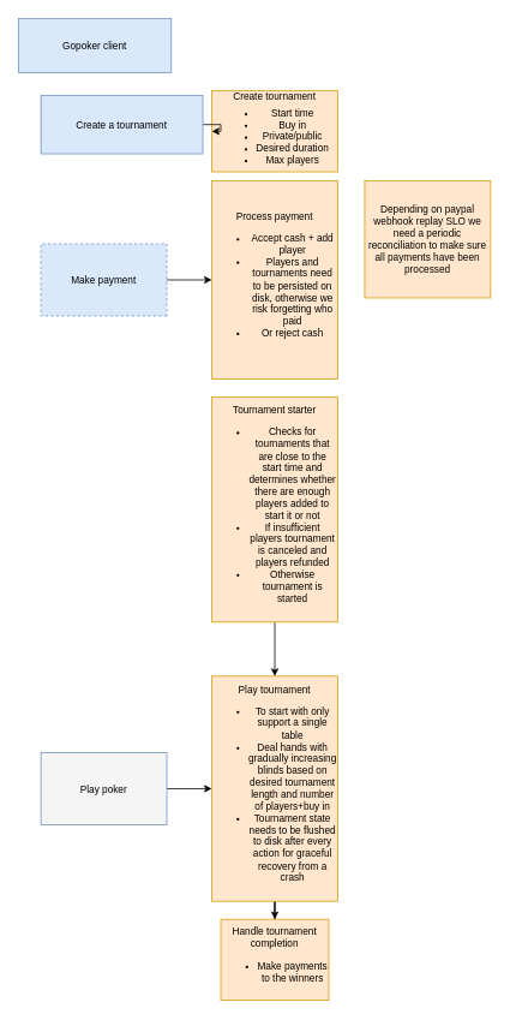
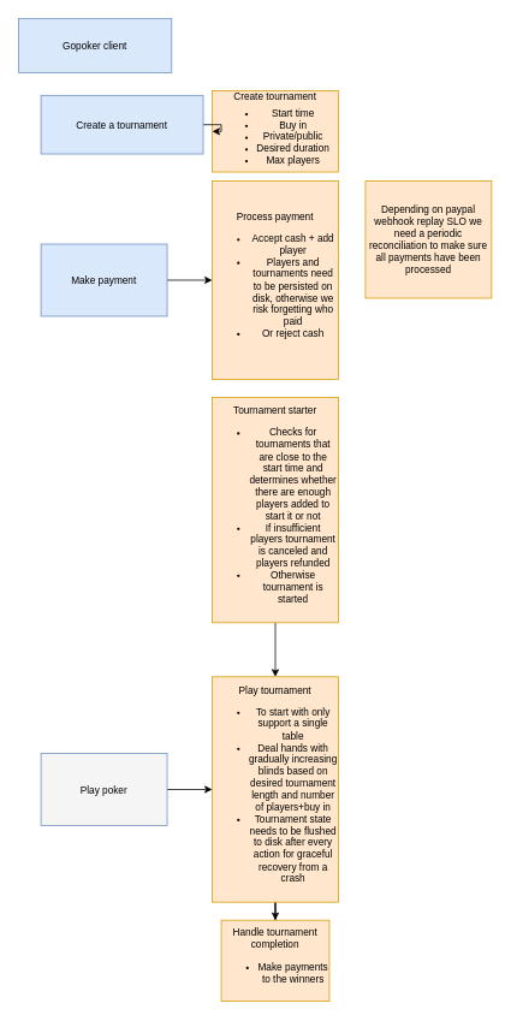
  <mxCell id="0" />
  <mxCell id="1" parent="0" />
  <mxCell id="2" value="&lt;p style=&quot;line-height: 0;&quot;&gt;&lt;font style=&quot;font-size: 11px;&quot;&gt;Create tournament&lt;br&gt;&lt;/font&gt;&lt;/p&gt;&lt;ul style=&quot;font-size: 11px;&quot;&gt;&lt;li style=&quot;&quot;&gt;&lt;font style=&quot;font-size: 11px;&quot;&gt;Start time&lt;/font&gt;&lt;/li&gt;&lt;li&gt;Buy in&lt;/li&gt;&lt;li&gt;Private/public&lt;/li&gt;&lt;li&gt;Desired duration&lt;/li&gt;&lt;li&gt;Max players&lt;/li&gt;&lt;/ul&gt;&lt;p&gt;&lt;/p&gt;" style="rounded=0;whiteSpace=wrap;html=1;fillColor=#ffe6cc;strokeColor=#d79b00;" vertex="1" parent="1"><mxGeometry x="235" y="100" width="140" height="90" as="geometry" /></mxCell>
  <mxCell id="3" style="edgeStyle=orthogonalEdgeStyle;rounded=0;orthogonalLoop=1;jettySize=auto;html=1;entryX=0;entryY=0.5;entryDx=0;entryDy=0;fontSize=11;" edge="1" parent="1" source="4" target="5"><mxGeometry relative="1" as="geometry" /></mxCell>
- <mxCell id="4" value="&lt;p style=&quot;line-height: 0;&quot;&gt;&lt;span style=&quot;font-size: 11px;&quot;&gt;Make payment&lt;/span&gt;&lt;/p&gt;&lt;p&gt;&lt;/p&gt;" style="rounded=0;whiteSpace=wrap;html=1;fillColor=#dae8fc;strokeColor=#6c8ebf;direction=west;dashed=1;" vertex="1" parent="1"><mxGeometry x="45" y="270" width="140" height="80" as="geometry" /></mxCell>
+ <mxCell id="4" value="&lt;p style=&quot;line-height: 0;&quot;&gt;&lt;span style=&quot;font-size: 11px;&quot;&gt;Make payment&lt;/span&gt;&lt;/p&gt;&lt;p&gt;&lt;/p&gt;" style="rounded=0;whiteSpace=wrap;html=1;fillColor=#dae8fc;strokeColor=#6c8ebf;direction=west;" vertex="1" parent="1"><mxGeometry x="45" y="270" width="140" height="80" as="geometry" /></mxCell>
  <mxCell id="5" value="Process payment&lt;br&gt;&lt;ul&gt;&lt;li&gt;&lt;span style=&quot;background-color: initial;&quot;&gt;Accept cash + add player&lt;/span&gt;&lt;/li&gt;&lt;li&gt;Players and tournaments need to be persisted on disk, otherwise we risk forgetting who paid&lt;/li&gt;&lt;li&gt;Or reject cash&lt;/li&gt;&lt;/ul&gt;" style="rounded=0;whiteSpace=wrap;html=1;fontSize=11;fillColor=#ffe6cc;strokeColor=#d79b00;" vertex="1" parent="1"><mxGeometry x="235" y="200" width="140" height="220" as="geometry" /></mxCell>
  <mxCell id="6" value="Gopoker client" style="rounded=0;whiteSpace=wrap;html=1;fontSize=11;fillColor=#dae8fc;strokeColor=#6c8ebf;" vertex="1" parent="1"><mxGeometry x="20" y="20" width="170" height="60" as="geometry" /></mxCell>
  <mxCell id="7" value="Depending on paypal webhook replay SLO we need a periodic reconciliation to make sure all payments have been processed" style="rounded=0;whiteSpace=wrap;html=1;fontSize=11;fillColor=#ffe6cc;strokeColor=#d79b00;" vertex="1" parent="1"><mxGeometry x="405" y="200" width="140" height="130" as="geometry" /></mxCell>
  <mxCell id="8" style="edgeStyle=orthogonalEdgeStyle;rounded=0;orthogonalLoop=1;jettySize=auto;html=1;fontSize=11;" edge="1" parent="1" source="9" target="11"><mxGeometry relative="1" as="geometry" /></mxCell>
  <mxCell id="9" value="Tournament starter&lt;br&gt;&lt;ul&gt;&lt;li&gt;Checks for tournaments that are close to the start time and determines whether there are enough players added to start it or not&lt;/li&gt;&lt;li&gt;If insufficient players tournament is canceled and players refunded&lt;/li&gt;&lt;li&gt;Otherwise tournament is started&lt;/li&gt;&lt;/ul&gt;" style="rounded=0;whiteSpace=wrap;html=1;fontSize=11;fillColor=#ffe6cc;strokeColor=#d79b00;" vertex="1" parent="1"><mxGeometry x="235" y="440" width="140" height="250" as="geometry" /></mxCell>
  <mxCell id="10" style="edgeStyle=orthogonalEdgeStyle;rounded=0;orthogonalLoop=1;jettySize=auto;html=1;entryX=0.5;entryY=0;entryDx=0;entryDy=0;fontSize=11;" edge="1" parent="1" source="11" target="17"><mxGeometry relative="1" as="geometry" /></mxCell>
  <mxCell id="11" value="Play tournament&lt;br&gt;&lt;ul&gt;&lt;li&gt;To start with only support a single table&lt;/li&gt;&lt;li&gt;Deal hands with gradually increasing blinds based on desired tournament length and number of players+buy in&lt;/li&gt;&lt;li&gt;Tournament state needs to be flushed to disk after every action for graceful recovery from a crash&lt;/li&gt;&lt;/ul&gt;" style="rounded=0;whiteSpace=wrap;html=1;fontSize=11;fillColor=#ffe6cc;strokeColor=#d79b00;" vertex="1" parent="1"><mxGeometry x="235" y="750" width="140" height="250" as="geometry" /></mxCell>
  <mxCell id="12" style="edgeStyle=orthogonalEdgeStyle;rounded=0;orthogonalLoop=1;jettySize=auto;html=1;exitX=0.5;exitY=1;exitDx=0;exitDy=0;fontSize=11;" edge="1" parent="1" source="11" target="11"><mxGeometry relative="1" as="geometry" /></mxCell>
  <mxCell id="13" style="edgeStyle=orthogonalEdgeStyle;rounded=0;orthogonalLoop=1;jettySize=auto;html=1;entryX=0;entryY=0.5;entryDx=0;entryDy=0;fontSize=11;" edge="1" parent="1" source="14" target="2"><mxGeometry relative="1" as="geometry" /></mxCell>
  <mxCell id="14" value="&lt;p style=&quot;line-height: 0;&quot;&gt;&lt;span style=&quot;font-size: 11px;&quot;&gt;Create a tournament&lt;/span&gt;&lt;/p&gt;&lt;p&gt;&lt;/p&gt;" style="rounded=0;whiteSpace=wrap;html=1;fillColor=#dae8fc;strokeColor=#6c8ebf;" vertex="1" parent="1"><mxGeometry x="45" y="105" width="180" height="65" as="geometry" /></mxCell>
  <mxCell id="15" style="edgeStyle=orthogonalEdgeStyle;rounded=0;orthogonalLoop=1;jettySize=auto;html=1;entryX=0;entryY=0.5;entryDx=0;entryDy=0;fontSize=11;" edge="1" parent="1" source="16" target="11"><mxGeometry relative="1" as="geometry" /></mxCell>
  <mxCell id="16" value="&lt;p style=&quot;line-height: 0;&quot;&gt;&lt;span style=&quot;font-size: 11px;&quot;&gt;Play poker&lt;/span&gt;&lt;/p&gt;&lt;p&gt;&lt;/p&gt;" style="rounded=0;whiteSpace=wrap;html=1;fillColor=#f5f5f5;strokeColor=#6c8ebf;direction=west;" vertex="1" parent="1"><mxGeometry x="45" y="835" width="140" height="80" as="geometry" /></mxCell>
  <mxCell id="17" value="Handle tournament completion&lt;br&gt;&lt;ul&gt;&lt;li&gt;Make payments to the winners&lt;/li&gt;&lt;/ul&gt;" style="rounded=0;whiteSpace=wrap;html=1;fontSize=11;fillColor=#ffe6cc;strokeColor=#d79b00;" vertex="1" parent="1"><mxGeometry x="245" y="1020" width="120" height="90" as="geometry" /></mxCell>
